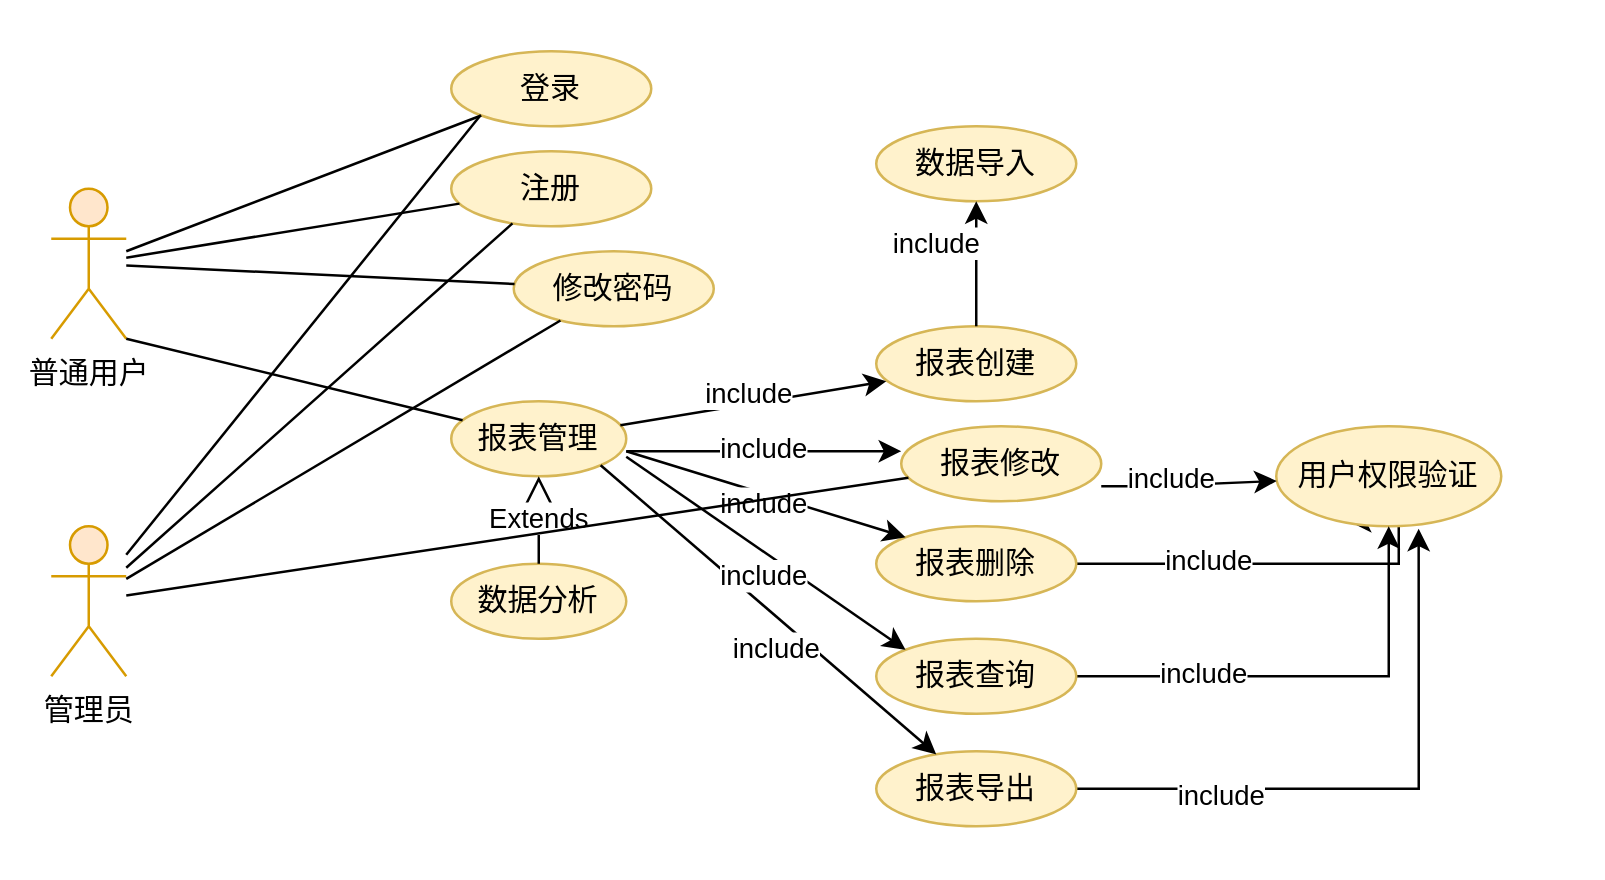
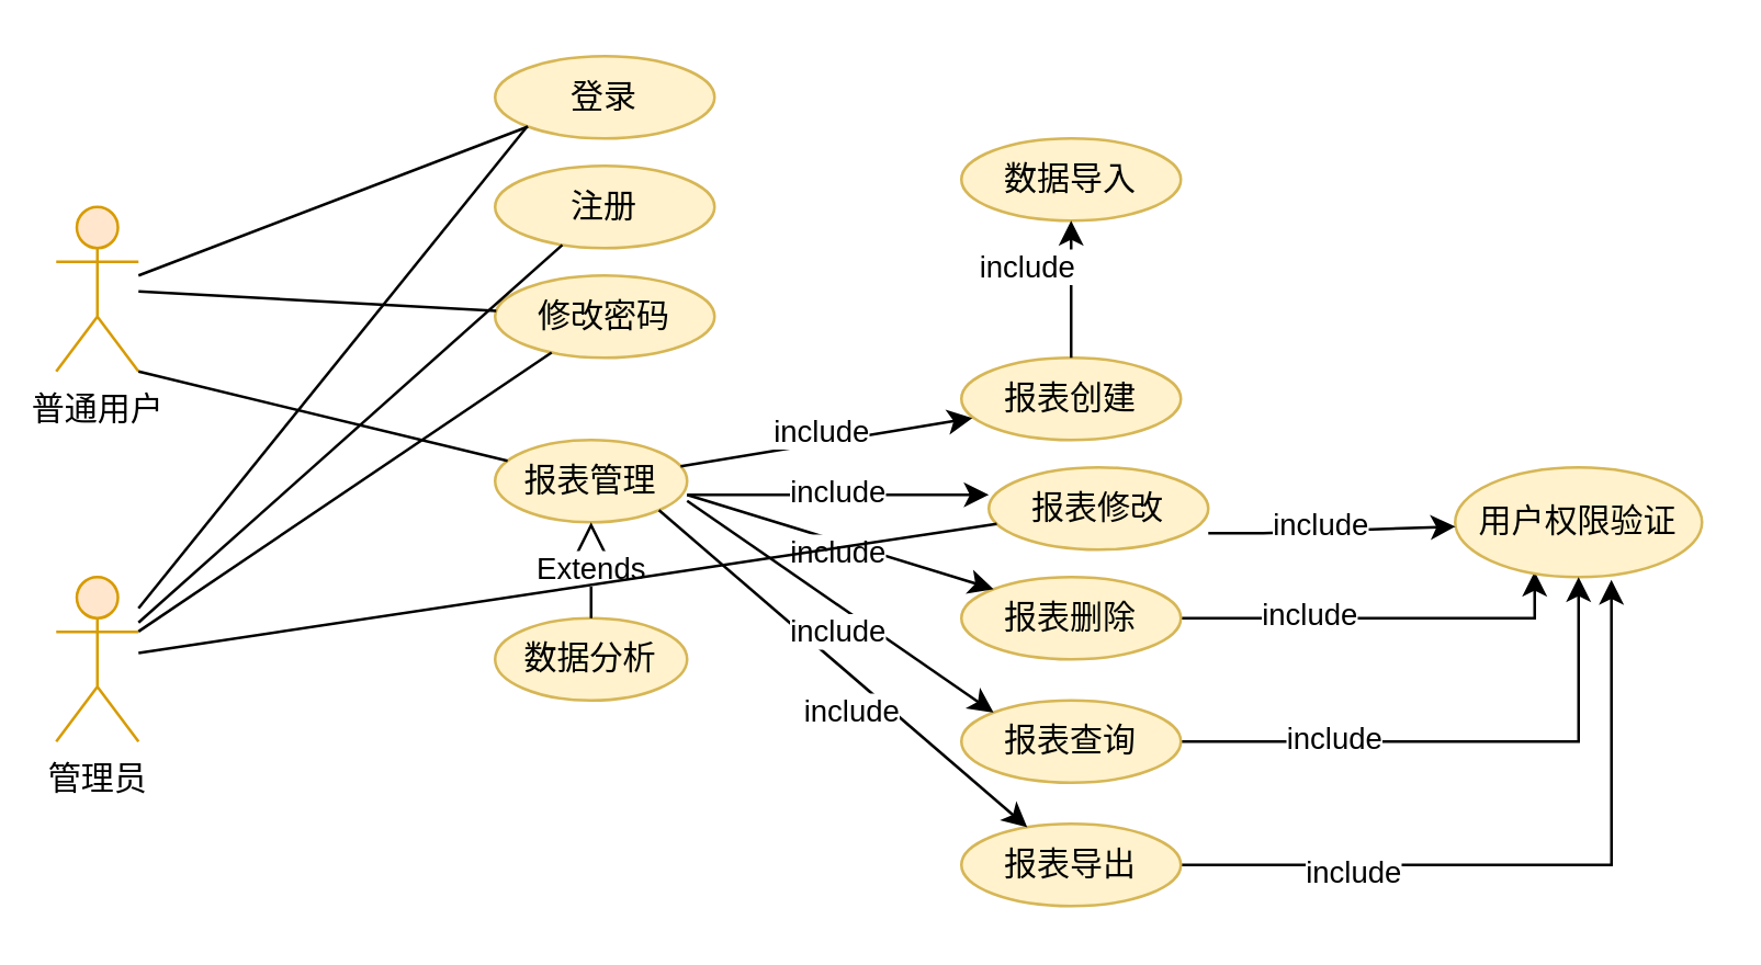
  <mxCell id="0" />
  <mxCell id="1" parent="0" />
  <mxCell id="2" value="管理员" style="shape=umlActor;verticalLabelPosition=bottom;verticalAlign=top;html=1;outlineConnect=0;fillColor=#ffe6cc;strokeColor=#d79b00;" parent="1" vertex="1"><mxGeometry x="20" y="210" width="30" height="60" as="geometry" /></mxCell>
  <mxCell id="3" value="普通用户" style="shape=umlActor;verticalLabelPosition=bottom;verticalAlign=top;html=1;outlineConnect=0;fillColor=#ffe6cc;strokeColor=#d79b00;" parent="1" vertex="1"><mxGeometry x="20" y="75" width="30" height="60" as="geometry" /></mxCell>
  <mxCell id="4" value="登录" style="ellipse;whiteSpace=wrap;html=1;fillColor=#fff2cc;strokeColor=#d6b656;" parent="1" vertex="1"><mxGeometry x="180" y="20" width="80" height="30" as="geometry" /></mxCell>
  <mxCell id="5" value="注册" style="ellipse;whiteSpace=wrap;html=1;fillColor=#fff2cc;strokeColor=#d6b656;" parent="1" vertex="1"><mxGeometry x="180" y="60" width="80" height="30" as="geometry" /></mxCell>
- <mxCell id="6" value="修改密码" style="ellipse;whiteSpace=wrap;html=1;fillColor=#fff2cc;strokeColor=#d6b656;" parent="1" vertex="1"><mxGeometry x="205" y="100" width="80" height="30" as="geometry" /></mxCell>
+ <mxCell id="6" value="修改密码" style="ellipse;whiteSpace=wrap;html=1;fillColor=#fff2cc;strokeColor=#d6b656;" parent="1" vertex="1"><mxGeometry x="180" y="100" width="80" height="30" as="geometry" /></mxCell>
  <mxCell id="7" value="报表管理" style="ellipse;whiteSpace=wrap;html=1;fillColor=#fff2cc;strokeColor=#d6b656;" parent="1" vertex="1"><mxGeometry x="180" y="160" width="70" height="30" as="geometry" /></mxCell>
  <mxCell id="8" value="数据导入" style="ellipse;whiteSpace=wrap;html=1;fillColor=#fff2cc;strokeColor=#d6b656;" parent="1" vertex="1"><mxGeometry x="350" y="50" width="80" height="30" as="geometry" /></mxCell>
  <mxCell id="9" value="报表创建" style="ellipse;whiteSpace=wrap;html=1;fillColor=#fff2cc;strokeColor=#d6b656;" parent="1" vertex="1"><mxGeometry x="350" y="130" width="80" height="30" as="geometry" /></mxCell>
  <mxCell id="10" value="报表修改" style="ellipse;whiteSpace=wrap;html=1;fillColor=#fff2cc;strokeColor=#d6b656;" parent="1" vertex="1"><mxGeometry x="360" y="170" width="80" height="30" as="geometry" /></mxCell>
  <mxCell id="11" style="edgeStyle=orthogonalEdgeStyle;rounded=0;orthogonalLoop=1;jettySize=auto;html=1;entryX=0.322;entryY=0.95;entryDx=0;entryDy=0;entryPerimeter=0;" parent="1" source="13" target="29" edge="1"><mxGeometry relative="1" as="geometry"><Array as="points"><mxPoint x="559" y="225" /></Array></mxGeometry></mxCell>
  <mxCell id="12" value="include" style="edgeLabel;html=1;align=center;verticalAlign=middle;resizable=0;points=[];" parent="11" vertex="1" connectable="0"><mxGeometry x="-0.37" y="2" relative="1" as="geometry"><mxPoint as="offset" /></mxGeometry></mxCell>
  <mxCell id="13" value="报表删除" style="ellipse;whiteSpace=wrap;html=1;fillColor=#fff2cc;strokeColor=#d6b656;" parent="1" vertex="1"><mxGeometry x="350" y="210" width="80" height="30" as="geometry" /></mxCell>
  <mxCell id="14" style="edgeStyle=orthogonalEdgeStyle;rounded=0;orthogonalLoop=1;jettySize=auto;html=1;exitX=1;exitY=0.5;exitDx=0;exitDy=0;entryX=0.633;entryY=1.025;entryDx=0;entryDy=0;entryPerimeter=0;" edge="1" parent="1" source="16" target="29"><mxGeometry relative="1" as="geometry" /></mxCell>
  <mxCell id="15" value="include" style="edgeLabel;html=1;align=center;verticalAlign=middle;resizable=0;points=[];" vertex="1" connectable="0" parent="14"><mxGeometry x="-0.525" y="-2" relative="1" as="geometry"><mxPoint as="offset" /></mxGeometry></mxCell>
  <mxCell id="16" value="报表导出" style="ellipse;whiteSpace=wrap;html=1;fillColor=#fff2cc;strokeColor=#d6b656;" parent="1" vertex="1"><mxGeometry x="350" y="300" width="80" height="30" as="geometry" /></mxCell>
  <mxCell id="17" value="数据分析" style="ellipse;whiteSpace=wrap;html=1;fillColor=#fff2cc;strokeColor=#d6b656;" parent="1" vertex="1"><mxGeometry x="180" y="225" width="70" height="30" as="geometry" /></mxCell>
  <mxCell id="18" value="Extends" style="endArrow=block;endSize=16;endFill=0;html=1;rounded=0;exitX=0.5;exitY=0;exitDx=0;exitDy=0;" parent="1" source="17" target="7" edge="1"><mxGeometry width="160" relative="1" as="geometry"><mxPoint x="260" y="210" as="sourcePoint" /><mxPoint x="420" y="210" as="targetPoint" /></mxGeometry></mxCell>
  <mxCell id="19" value="" style="endArrow=classic;html=1;rounded=0;entryX=0.5;entryY=1;entryDx=0;entryDy=0;exitX=0.5;exitY=0;exitDx=0;exitDy=0;" parent="1" source="9" target="8" edge="1"><mxGeometry width="50" height="50" relative="1" as="geometry"><mxPoint x="250" y="160" as="sourcePoint" /><mxPoint x="370" y="190" as="targetPoint" /></mxGeometry></mxCell>
  <mxCell id="20" value="include" style="edgeLabel;html=1;align=center;verticalAlign=middle;resizable=0;points=[];" parent="19" vertex="1" connectable="0"><mxGeometry x="0.286" relative="1" as="geometry"><mxPoint x="-17" y="-2" as="offset" /></mxGeometry></mxCell>
  <mxCell id="21" value="" style="endArrow=classic;html=1;rounded=0;entryX=0.05;entryY=0.733;entryDx=0;entryDy=0;entryPerimeter=0;" parent="1" source="7" target="9" edge="1"><mxGeometry width="50" height="50" relative="1" as="geometry"><mxPoint x="260" y="170" as="sourcePoint" /><mxPoint x="380.251" y="135.607" as="targetPoint" /></mxGeometry></mxCell>
  <mxCell id="22" value="include" style="edgeLabel;html=1;align=center;verticalAlign=middle;resizable=0;points=[];" parent="21" vertex="1" connectable="0"><mxGeometry x="0.286" relative="1" as="geometry"><mxPoint x="-17" y="-2" as="offset" /></mxGeometry></mxCell>
  <mxCell id="23" value="" style="endArrow=classic;html=1;rounded=0;" parent="1" edge="1"><mxGeometry width="50" height="50" relative="1" as="geometry"><mxPoint x="250" y="180" as="sourcePoint" /><mxPoint x="360" y="180" as="targetPoint" /><Array as="points" /></mxGeometry></mxCell>
  <mxCell id="24" value="include" style="edgeLabel;html=1;align=center;verticalAlign=middle;resizable=0;points=[];" parent="23" vertex="1" connectable="0"><mxGeometry x="0.286" relative="1" as="geometry"><mxPoint x="-17" y="-2" as="offset" /></mxGeometry></mxCell>
  <mxCell id="25" value="" style="endArrow=classic;html=1;rounded=0;entryX=0;entryY=0;entryDx=0;entryDy=0;" parent="1" target="13" edge="1"><mxGeometry width="50" height="50" relative="1" as="geometry"><mxPoint x="250" y="180" as="sourcePoint" /><mxPoint x="400.251" y="199.997" as="targetPoint" /><Array as="points"><mxPoint x="250" y="180" /></Array></mxGeometry></mxCell>
  <mxCell id="26" value="include" style="edgeLabel;html=1;align=center;verticalAlign=middle;resizable=0;points=[];" parent="25" vertex="1" connectable="0"><mxGeometry x="0.286" relative="1" as="geometry"><mxPoint x="-17" y="-2" as="offset" /></mxGeometry></mxCell>
  <mxCell id="27" value="" style="endArrow=classic;html=1;rounded=0;exitX=1;exitY=1;exitDx=0;exitDy=0;" parent="1" source="7" target="16" edge="1"><mxGeometry width="50" height="50" relative="1" as="geometry"><mxPoint x="260" y="190" as="sourcePoint" /><mxPoint x="380.251" y="189.997" as="targetPoint" /><Array as="points" /></mxGeometry></mxCell>
  <mxCell id="28" value="include" style="edgeLabel;html=1;align=center;verticalAlign=middle;resizable=0;points=[];" parent="27" vertex="1" connectable="0"><mxGeometry x="0.286" relative="1" as="geometry"><mxPoint x="-17" y="-2" as="offset" /></mxGeometry></mxCell>
- <mxCell id="29" value="用户权限验证" style="ellipse;whiteSpace=wrap;html=1;fillColor=#fff2cc;strokeColor=#d6b656;" parent="1" vertex="1"><mxGeometry x="510" y="170" width="90" height="40" as="geometry" /></mxCell>
+ <mxCell id="29" value="用户权限验证" style="ellipse;whiteSpace=wrap;html=1;fillColor=#fff2cc;strokeColor=#d6b656;" parent="1" vertex="1"><mxGeometry x="530" y="170" width="90" height="40" as="geometry" /></mxCell>
  <mxCell id="30" value="" style="endArrow=classic;html=1;rounded=0;" parent="1" target="29" edge="1"><mxGeometry width="50" height="50" relative="1" as="geometry"><mxPoint x="440" y="194" as="sourcePoint" /><mxPoint x="557.312" y="257.102" as="targetPoint" /><Array as="points"><mxPoint x="460" y="194" /></Array></mxGeometry></mxCell>
  <mxCell id="31" value="include" style="edgeLabel;html=1;align=center;verticalAlign=middle;resizable=0;points=[];" parent="30" vertex="1" connectable="0"><mxGeometry x="0.286" relative="1" as="geometry"><mxPoint x="-17" y="-2" as="offset" /></mxGeometry></mxCell>
  <mxCell id="32" style="edgeStyle=orthogonalEdgeStyle;rounded=0;orthogonalLoop=1;jettySize=auto;html=1;exitX=1;exitY=0.5;exitDx=0;exitDy=0;" parent="1" source="34" target="29" edge="1"><mxGeometry relative="1" as="geometry" /></mxCell>
  <mxCell id="33" value="include" style="edgeLabel;html=1;align=center;verticalAlign=middle;resizable=0;points=[];" parent="32" vertex="1" connectable="0"><mxGeometry x="-0.463" y="2" relative="1" as="geometry"><mxPoint as="offset" /></mxGeometry></mxCell>
  <mxCell id="34" value="报表查询" style="ellipse;whiteSpace=wrap;html=1;fillColor=#fff2cc;strokeColor=#d6b656;" parent="1" vertex="1"><mxGeometry x="350" y="255" width="80" height="30" as="geometry" /></mxCell>
  <mxCell id="35" value="" style="endArrow=classic;html=1;rounded=0;exitX=1;exitY=1;exitDx=0;exitDy=0;entryX=0;entryY=0;entryDx=0;entryDy=0;" parent="1" target="34" edge="1"><mxGeometry width="50" height="50" relative="1" as="geometry"><mxPoint x="249.999" y="182.177" as="sourcePoint" /><mxPoint x="384.262" y="297.82" as="targetPoint" /><Array as="points" /></mxGeometry></mxCell>
  <mxCell id="36" value="include" style="edgeLabel;html=1;align=center;verticalAlign=middle;resizable=0;points=[];" parent="35" vertex="1" connectable="0"><mxGeometry x="0.286" relative="1" as="geometry"><mxPoint x="-17" y="-2" as="offset" /></mxGeometry></mxCell>
  <mxCell id="37" value="" style="endArrow=none;html=1;rounded=0;" parent="1" source="3" target="6" edge="1"><mxGeometry width="50" height="50" relative="1" as="geometry"><mxPoint x="110" y="170" as="sourcePoint" /><mxPoint x="160" y="120" as="targetPoint" /></mxGeometry></mxCell>
  <mxCell id="38" value="" style="endArrow=none;html=1;rounded=0;" parent="1" target="4" edge="1"><mxGeometry width="50" height="50" relative="1" as="geometry"><mxPoint x="50" y="100" as="sourcePoint" /><mxPoint x="130" y="50" as="targetPoint" /></mxGeometry></mxCell>
- <mxCell id="39" value="" style="endArrow=none;html=1;rounded=0;" parent="1" source="3" target="5" edge="1"><mxGeometry width="50" height="50" relative="1" as="geometry"><mxPoint x="100" y="150" as="sourcePoint" /><mxPoint x="150" y="100" as="targetPoint" /><Array as="points" /></mxGeometry></mxCell>
  <mxCell id="40" value="" style="endArrow=none;html=1;rounded=0;exitX=1;exitY=1;exitDx=0;exitDy=0;exitPerimeter=0;" parent="1" source="3" target="7" edge="1"><mxGeometry width="50" height="50" relative="1" as="geometry"><mxPoint x="80" y="185" as="sourcePoint" /><mxPoint x="130" y="135" as="targetPoint" /></mxGeometry></mxCell>
  <mxCell id="41" value="" style="endArrow=none;html=1;rounded=0;entryX=0;entryY=1;entryDx=0;entryDy=0;" parent="1" source="2" target="4" edge="1"><mxGeometry width="50" height="50" relative="1" as="geometry"><mxPoint x="80" y="300" as="sourcePoint" /><mxPoint x="130" y="250" as="targetPoint" /></mxGeometry></mxCell>
  <mxCell id="42" value="" style="endArrow=none;html=1;rounded=0;" parent="1" source="2" target="5" edge="1"><mxGeometry width="50" height="50" relative="1" as="geometry"><mxPoint x="60" y="320" as="sourcePoint" /><mxPoint x="110" y="270" as="targetPoint" /></mxGeometry></mxCell>
  <mxCell id="43" value="" style="endArrow=none;html=1;rounded=0;" parent="1" source="2" target="6" edge="1"><mxGeometry width="50" height="50" relative="1" as="geometry"><mxPoint x="80" y="290" as="sourcePoint" /><mxPoint x="130" y="240" as="targetPoint" /></mxGeometry></mxCell>
  <mxCell id="44" value="" style="endArrow=none;html=1;rounded=0;" parent="1" source="2" target="10" edge="1"><mxGeometry width="50" height="50" relative="1" as="geometry"><mxPoint x="100" y="310" as="sourcePoint" /><mxPoint x="150" y="260" as="targetPoint" /></mxGeometry></mxCell>
